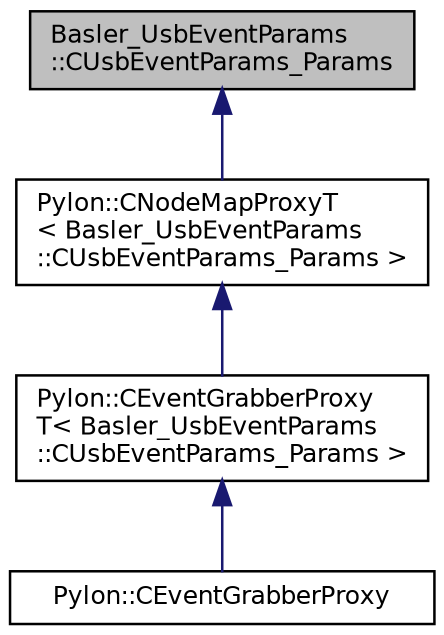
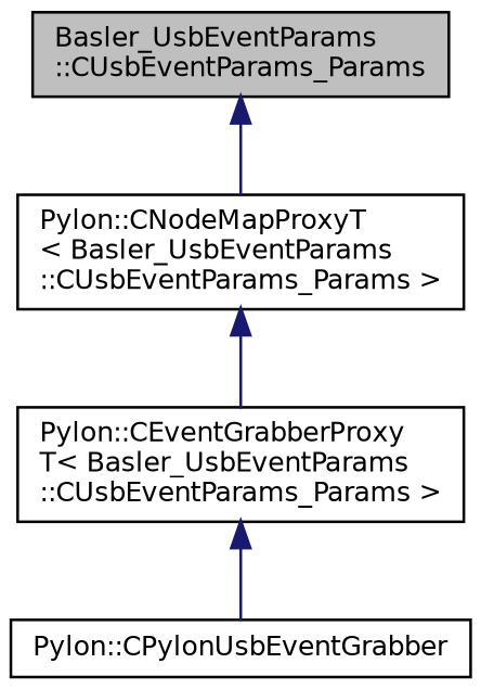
  digraph {
    node [color=black fillcolor=white fontname=Helvetica fontsize=10 shape=record style=filled]
    edge [color=midnightblue dir=back fontname=Helvetica fontsize=10 labelfontname=Helvetica labelfontsize=10 style=solid]
    n1 [fillcolor=grey75 fontcolor=black height=0.2 label="Basler_UsbEventParams\l::CUsbEventParams_Params" width=0.4]
    n2 [height=0.2 label="Pylon::CNodeMapProxyT\l\< Basler_UsbEventParams\l::CUsbEventParams_Params \>" width=0.4]
    n3 [height=0.2 label="Pylon::CEventGrabberProxy\lT\< Basler_UsbEventParams\l::CUsbEventParams_Params \>" width=0.4]
-   n4 [height=0.2 label="Pylon::CEventGrabberProxy" width=0.4]
+   n4 [height=0.2 label="Pylon::CPylonUsbEventGrabber" width=0.4]
    n1 -> n2
    n2 -> n3
    n3 -> n4
  }
